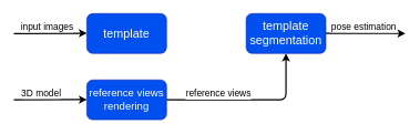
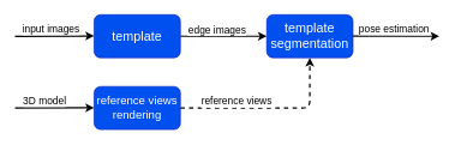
  <mxCell id="0" />
  <mxCell id="1" parent="0" />
+ <mxCell id="2" style="edgeStyle=none;html=1;fontSize=14;strokeColor=#000000;strokeWidth=2;" edge="1" parent="1" source="4" target="10"><mxGeometry relative="1" as="geometry" /></mxCell>
+ <mxCell id="3" value="edge images" style="edgeLabel;html=1;align=center;verticalAlign=middle;resizable=0;points=[];fontSize=14;fontColor=#000000;" vertex="1" connectable="0" parent="2"><mxGeometry x="-0.374" relative="1" as="geometry"><mxPoint x="12" y="-10" as="offset" /></mxGeometry></mxCell>
  <mxCell id="4" value="&lt;font style=&quot;font-size: 18px;&quot;&gt;template&lt;/font&gt;" style="rounded=1;whiteSpace=wrap;html=1;fillColor=#0050ef;fontColor=#ffffff;strokeColor=#001DBC;fontSize=14;" vertex="1" parent="1"><mxGeometry x="130" y="20" width="120" height="60" as="geometry" /></mxCell>
- <mxCell id="5" style="edgeStyle=none;html=1;entryX=0.5;entryY=1;entryDx=0;entryDy=0;fontSize=14;strokeColor=#000000;strokeWidth=2;" edge="1" parent="1" source="7" target="10"><mxGeometry relative="1" as="geometry"><Array as="points"><mxPoint x="430" y="150" /></Array></mxGeometry></mxCell>
+ <mxCell id="5" style="edgeStyle=none;html=1;entryX=0.5;entryY=1;entryDx=0;entryDy=0;fontSize=14;strokeColor=#000000;strokeWidth=2;dashed=1;" edge="1" parent="1" source="7" target="10"><mxGeometry relative="1" as="geometry"><Array as="points"><mxPoint x="430" y="150" /></Array></mxGeometry></mxCell>
  <mxCell id="6" value="reference views" style="edgeLabel;html=1;align=center;verticalAlign=middle;resizable=0;points=[];fontSize=14;fontColor=#000000;" vertex="1" connectable="0" parent="5"><mxGeometry x="-0.554" y="-1" relative="1" as="geometry"><mxPoint x="21" y="-11" as="offset" /></mxGeometry></mxCell>
  <mxCell id="7" value="&lt;font style=&quot;font-size: 16px;&quot;&gt;reference views rendering&lt;/font&gt;" style="rounded=1;whiteSpace=wrap;html=1;fillColor=#0050ef;fontColor=#ffffff;strokeColor=#001DBC;fontSize=14;" vertex="1" parent="1"><mxGeometry x="130" y="120" width="120" height="60" as="geometry" /></mxCell>
  <mxCell id="8" style="edgeStyle=none;html=1;exitX=1;exitY=0.5;exitDx=0;exitDy=0;fontSize=14;strokeColor=#000000;strokeWidth=2;" edge="1" parent="1"><mxGeometry relative="1" as="geometry"><mxPoint x="610" y="50" as="targetPoint" /><mxPoint x="490" y="49.92" as="sourcePoint" /></mxGeometry></mxCell>
  <mxCell id="9" value="pose estimation" style="edgeLabel;html=1;align=center;verticalAlign=middle;resizable=0;points=[];fontSize=14;fontColor=#000000;" vertex="1" connectable="0" parent="8"><mxGeometry x="0.35" y="-1" relative="1" as="geometry"><mxPoint x="-24" y="-11" as="offset" /></mxGeometry></mxCell>
  <mxCell id="10" value="&lt;font style=&quot;font-size: 18px;&quot;&gt;template segmentation&lt;/font&gt;" style="rounded=1;whiteSpace=wrap;html=1;fillColor=#0050ef;strokeColor=#001DBC;fontColor=#ffffff;fontSize=14;" vertex="1" parent="1"><mxGeometry x="370" y="20" width="120" height="60" as="geometry" /></mxCell>
  <mxCell id="11" style="edgeStyle=none;html=1;fontSize=14;strokeColor=#000000;strokeWidth=2;" edge="1" parent="1"><mxGeometry relative="1" as="geometry"><mxPoint x="130" y="49.66" as="targetPoint" /><mxPoint x="20" y="50.08" as="sourcePoint" /></mxGeometry></mxCell>
  <mxCell id="12" value="input images" style="edgeLabel;html=1;align=center;verticalAlign=middle;resizable=0;points=[];fontSize=14;fontColor=#000000;" vertex="1" connectable="0" parent="11"><mxGeometry x="-0.166" relative="1" as="geometry"><mxPoint x="4" y="-10" as="offset" /></mxGeometry></mxCell>
  <mxCell id="13" style="edgeStyle=none;html=1;fontSize=14;strokeColor=#000000;strokeWidth=2;" edge="1" parent="1"><mxGeometry relative="1" as="geometry"><mxPoint x="130" y="149.66" as="targetPoint" /><mxPoint x="20" y="150.08" as="sourcePoint" /></mxGeometry></mxCell>
  <mxCell id="14" value="3D model" style="edgeLabel;html=1;align=center;verticalAlign=middle;resizable=0;points=[];fontSize=14;fontColor=#000000;" vertex="1" connectable="0" parent="13"><mxGeometry x="-0.254" y="3" relative="1" as="geometry"><mxPoint y="-7" as="offset" /></mxGeometry></mxCell>
